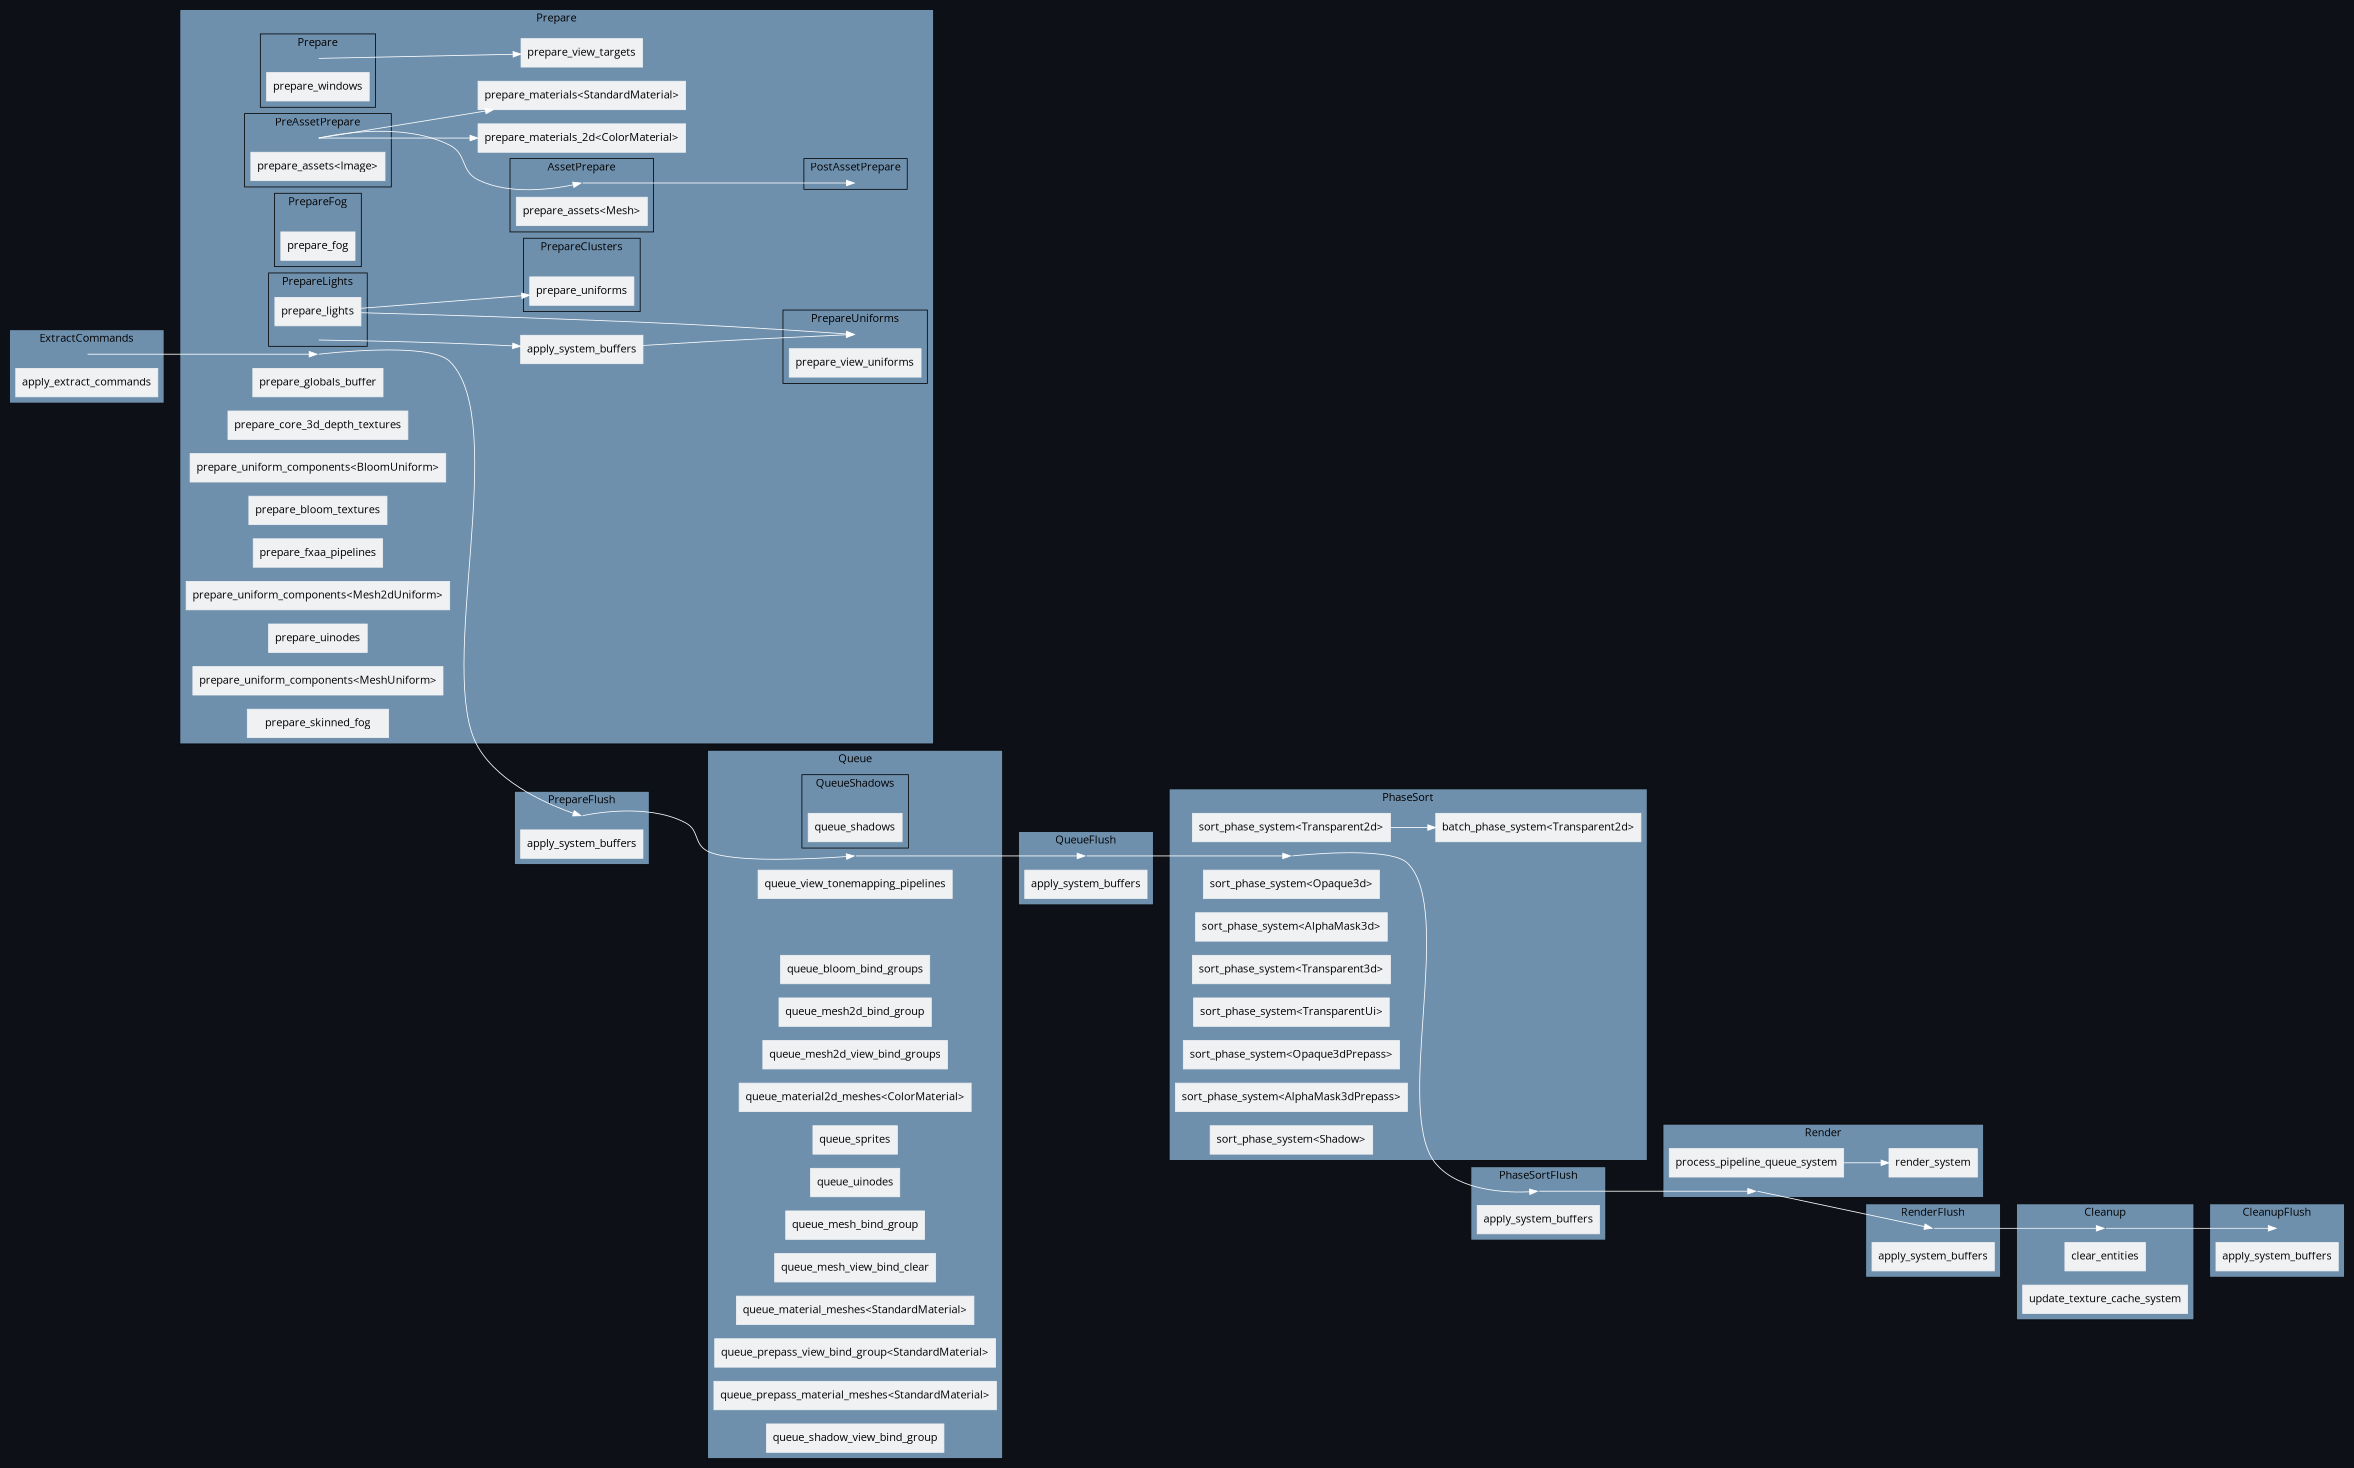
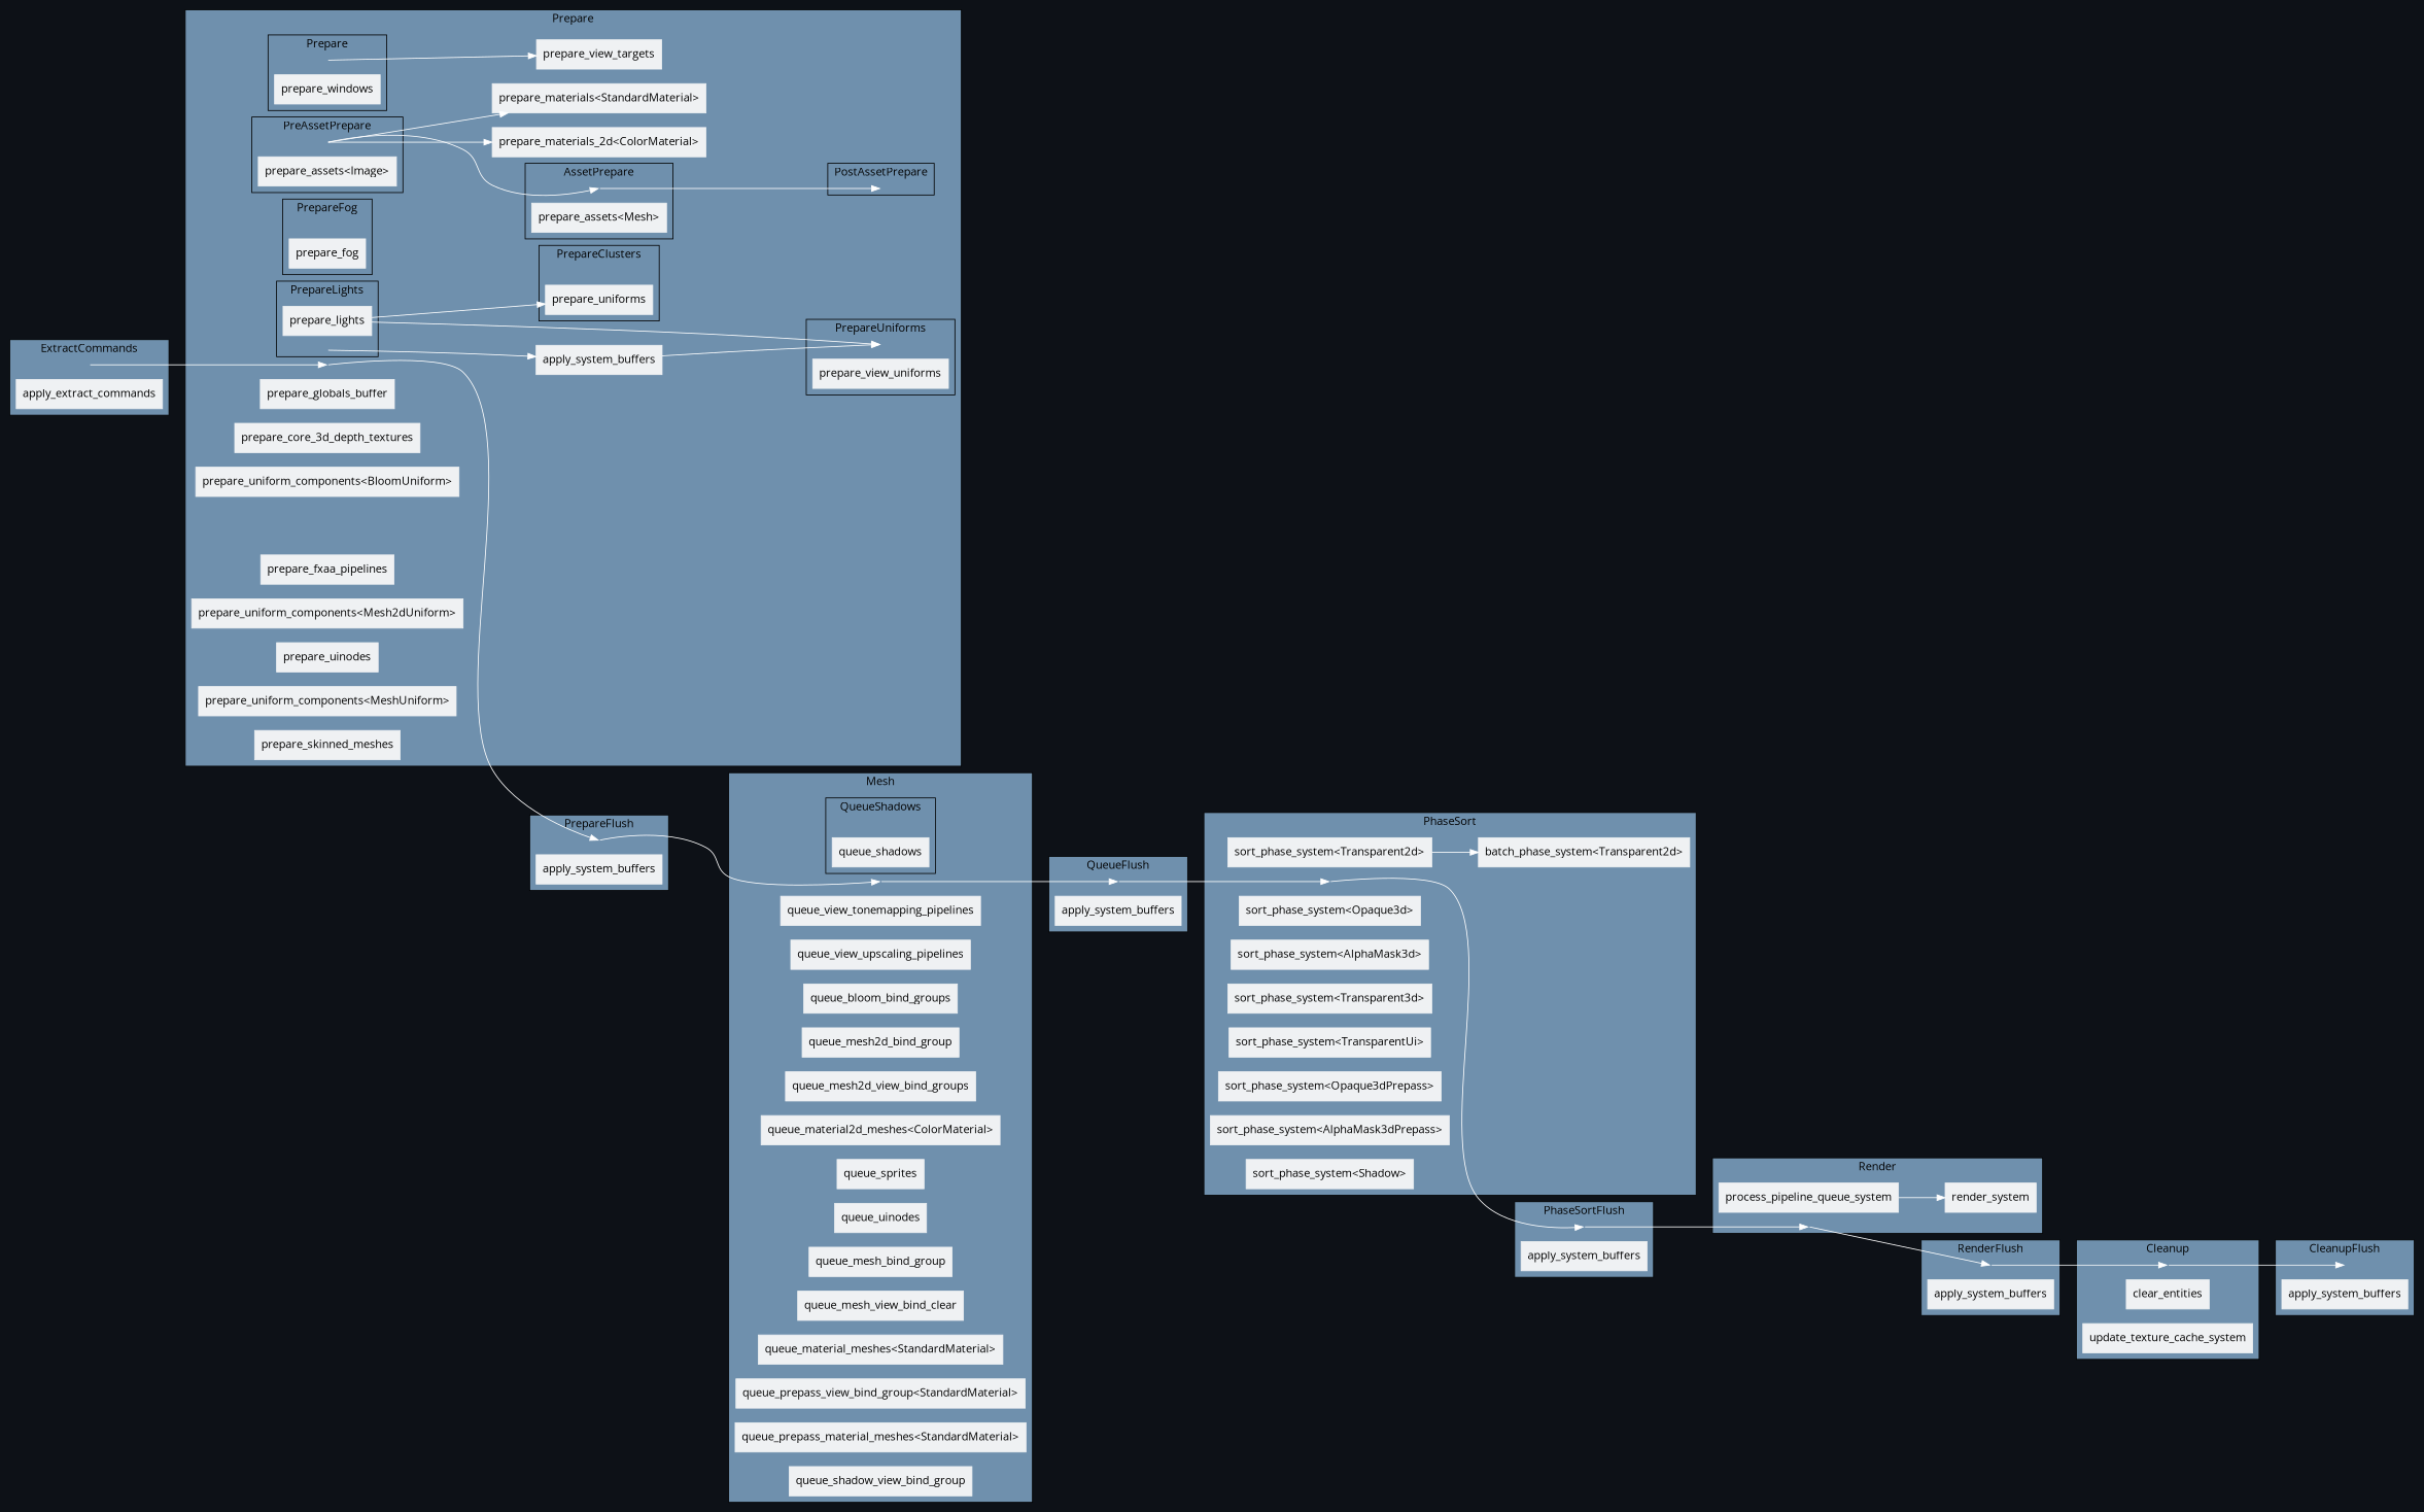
  digraph {
    bgcolor="#0d1117"
    compound=true
    fontname="Open Sans"
    rankdir=LR
    splines=spline
    node [color="#eff1f3" fillcolor="#eff1f3" fontname="Open Sans" shape=box style=filled]
    edge [color=white fontname="Open Sans"]
    "set_marker_node_Set(1)" [height=0 shape=point style=invis]
    n2 [label=apply_system_buffers]
    "set_marker_node_Set(2)" [height=0 shape=point style=invis]
    n4 [label=apply_system_buffers]
    "set_marker_node_Set(3)" [height=0 shape=point style=invis]
    n6 [label=apply_system_buffers]
    "set_marker_node_Set(4)" [height=0 shape=point style=invis]
    n8 [label=apply_system_buffers]
    "set_marker_node_Set(5)" [height=0 shape=point style=invis]
    n10 [label=apply_system_buffers]
    "set_marker_node_Set(6)" [height=0 shape=point style=invis]
    n12 [label=apply_extract_commands]
    "set_marker_node_Set(16)" [height=0 shape=point style=invis]
    n14 [label=prepare_windows]
    "set_marker_node_Set(18)" [height=0 shape=point style=invis]
    n16 [label=prepare_view_uniforms]
    "set_marker_node_Set(21)" [height=0 shape=point style=invis]
    n18 [label="prepare_assets<Image>"]
    "set_marker_node_Set(22)" [height=0 shape=point style=invis]
    n20 [label="prepare_assets<Mesh>"]
    "set_marker_node_Set(23)" [height=0 shape=point style=invis]
    "set_marker_node_Set(61)" [height=0 shape=point style=invis]
    n23 [label=prepare_fog]
    "set_marker_node_Set(62)" [height=0 shape=point style=invis]
    n25 [label=prepare_lights]
    "set_marker_node_Set(63)" [height=0 shape=point style=invis]
    n27 [label=prepare_uniforms]
    "set_marker_node_Set(7)" [height=0 shape=point style=invis]
    n29 [label=prepare_view_targets]
    n30 [label=prepare_globals_buffer]
    n31 [label=prepare_core_3d_depth_textures]
    n32 [label="prepare_uniform_components<BloomUniform>"]
-   n33 [label=prepare_bloom_textures]
    n34 [label=prepare_fxaa_pipelines]
    n35 [label="prepare_uniform_components<Mesh2dUniform>"]
    n36 [label="prepare_materials_2d<ColorMaterial>"]
    n37 [label=prepare_uinodes]
    n38 [label="prepare_uniform_components<MeshUniform>"]
-   n39 [label=prepare_skinned_fog]
+   n39 [label=prepare_skinned_meshes]
    n40 [label="prepare_materials<StandardMaterial>"]
    n41 [label=apply_system_buffers]
    "set_marker_node_Set(64)" [height=0 shape=point style=invis]
    n43 [label=queue_shadows]
    "set_marker_node_Set(8)" [height=0 shape=point style=invis]
    n45 [label=queue_view_tonemapping_pipelines]
+   n46 [label=queue_view_upscaling_pipelines]
    n47 [label=queue_bloom_bind_groups]
    n48 [label=queue_mesh2d_bind_group]
    n49 [label=queue_mesh2d_view_bind_groups]
    n50 [label="queue_material2d_meshes<ColorMaterial>"]
    n51 [label=queue_sprites]
    n52 [label=queue_uinodes]
    n53 [label=queue_mesh_bind_group]
    n54 [label=queue_mesh_view_bind_clear]
    n55 [label="queue_material_meshes<StandardMaterial>"]
    n56 [label="queue_prepass_view_bind_group<StandardMaterial>"]
    n57 [label="queue_prepass_material_meshes<StandardMaterial>"]
    n58 [label=queue_shadow_view_bind_group]
    "set_marker_node_Set(9)" [height=0 shape=point style=invis]
    n60 [label="sort_phase_system<Transparent2d>"]
    n61 [label="batch_phase_system<Transparent2d>"]
    n62 [label="sort_phase_system<Opaque3d>"]
    n63 [label="sort_phase_system<AlphaMask3d>"]
    n64 [label="sort_phase_system<Transparent3d>"]
    n65 [label="sort_phase_system<TransparentUi>"]
    n66 [label="sort_phase_system<Opaque3dPrepass>"]
    n67 [label="sort_phase_system<AlphaMask3dPrepass>"]
    n68 [label="sort_phase_system<Shadow>"]
    "set_marker_node_Set(10)" [height=0 shape=point style=invis]
    n70 [label=process_pipeline_queue_system]
    n71 [label=render_system]
    "set_marker_node_Set(11)" [height=0 shape=point style=invis]
    n73 [label=clear_entities]
    n74 [label=update_texture_cache_system]
    subgraph cluster_1 {
      bgcolor="#6f90ad"
      label=PrepareFlush
      "set_marker_node_Set(1)"
      n2
    }
    subgraph cluster_2 {
      bgcolor="#6f90ad"
      label=QueueFlush
      "set_marker_node_Set(2)"
      n4
    }
    subgraph cluster_3 {
      bgcolor="#6f90ad"
      label=PhaseSortFlush
      "set_marker_node_Set(3)"
      n6
    }
    subgraph cluster_4 {
      bgcolor="#6f90ad"
      label=RenderFlush
      "set_marker_node_Set(4)"
      n8
    }
    subgraph cluster_5 {
      bgcolor="#6f90ad"
      label=CleanupFlush
      "set_marker_node_Set(5)"
      n10
    }
    subgraph cluster_6 {
      bgcolor="#6f90ad"
      label=ExtractCommands
      "set_marker_node_Set(6)"
      n12
    }
    subgraph cluster_7 {
      bgcolor="#6f90ad"
      label=Prepare
      "set_marker_node_Set(7)"
      n29
      n30
      n31
      n32
-     n33
      n34
      n35
      n36
      n37
      n38
      n39
      n40
      n41
      subgraph cluster_8 {
        bgcolor="#6f90ad"
        label=Prepare
        "set_marker_node_Set(16)"
        n14
      }
      subgraph cluster_9 {
        bgcolor="#6f90ad"
        label=PrepareUniforms
        "set_marker_node_Set(18)"
        n16
      }
      subgraph cluster_10 {
        bgcolor="#6f90ad"
        label=PreAssetPrepare
        "set_marker_node_Set(21)"
        n18
      }
      subgraph cluster_11 {
        bgcolor="#6f90ad"
        label=AssetPrepare
        "set_marker_node_Set(22)"
        n20
      }
      subgraph cluster_12 {
        bgcolor="#6f90ad"
        label=PostAssetPrepare
        "set_marker_node_Set(23)"
      }
      subgraph cluster_13 {
        bgcolor="#6f90ad"
        label=PrepareFog
        "set_marker_node_Set(61)"
        n23
      }
      subgraph cluster_14 {
        bgcolor="#6f90ad"
        label=PrepareLights
        "set_marker_node_Set(62)"
        n25
      }
      subgraph cluster_15 {
        bgcolor="#6f90ad"
        label=PrepareClusters
        "set_marker_node_Set(63)"
        n27
      }
    }
    subgraph cluster_16 {
      bgcolor="#6f90ad"
-     label=Queue
+     label=Mesh
      "set_marker_node_Set(8)"
      n45
+     n46
      n47
      n48
      n49
      n50
      n51
      n52
      n53
      n54
      n55
      n56
      n57
      n58
      subgraph cluster_17 {
        bgcolor="#6f90ad"
        label=QueueShadows
        "set_marker_node_Set(64)"
        n43
      }
    }
    subgraph cluster_18 {
      bgcolor="#6f90ad"
      label=PhaseSort
      "set_marker_node_Set(9)"
      n60
      n61
      n62
      n63
      n64
      n65
      n66
      n67
      n68
    }
    subgraph cluster_19 {
      bgcolor="#6f90ad"
      label=Render
      "set_marker_node_Set(10)"
      n70
      n71
    }
    subgraph cluster_20 {
      bgcolor="#6f90ad"
      label=Cleanup
      "set_marker_node_Set(11)"
      n73
      n74
    }
    "set_marker_node_Set(1)" -> "set_marker_node_Set(8)"
    "set_marker_node_Set(2)" -> "set_marker_node_Set(9)"
    "set_marker_node_Set(3)" -> "set_marker_node_Set(10)"
    "set_marker_node_Set(4)" -> "set_marker_node_Set(11)"
    "set_marker_node_Set(6)" -> "set_marker_node_Set(7)"
    "set_marker_node_Set(16)" -> n29
    "set_marker_node_Set(21)" -> "set_marker_node_Set(22)"
    "set_marker_node_Set(21)" -> n36
    "set_marker_node_Set(21)" -> n40
    "set_marker_node_Set(22)" -> "set_marker_node_Set(23)"
    "set_marker_node_Set(62)" -> n41
    n25 -> "set_marker_node_Set(18)"
    n25 -> n27
    "set_marker_node_Set(7)" -> "set_marker_node_Set(1)"
    n41 -> "set_marker_node_Set(18)"
    "set_marker_node_Set(8)" -> "set_marker_node_Set(2)"
    "set_marker_node_Set(9)" -> "set_marker_node_Set(3)"
    n60 -> n61
    "set_marker_node_Set(10)" -> "set_marker_node_Set(4)"
    n70 -> n71
    "set_marker_node_Set(11)" -> "set_marker_node_Set(5)"
  }
